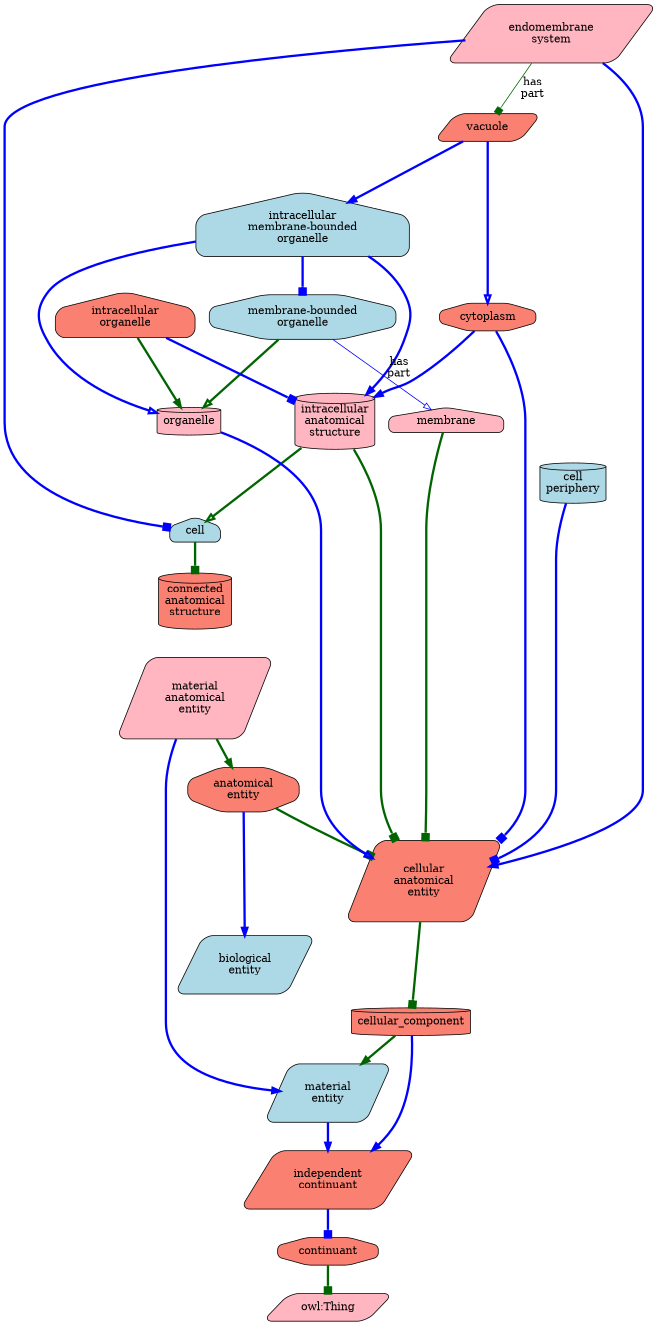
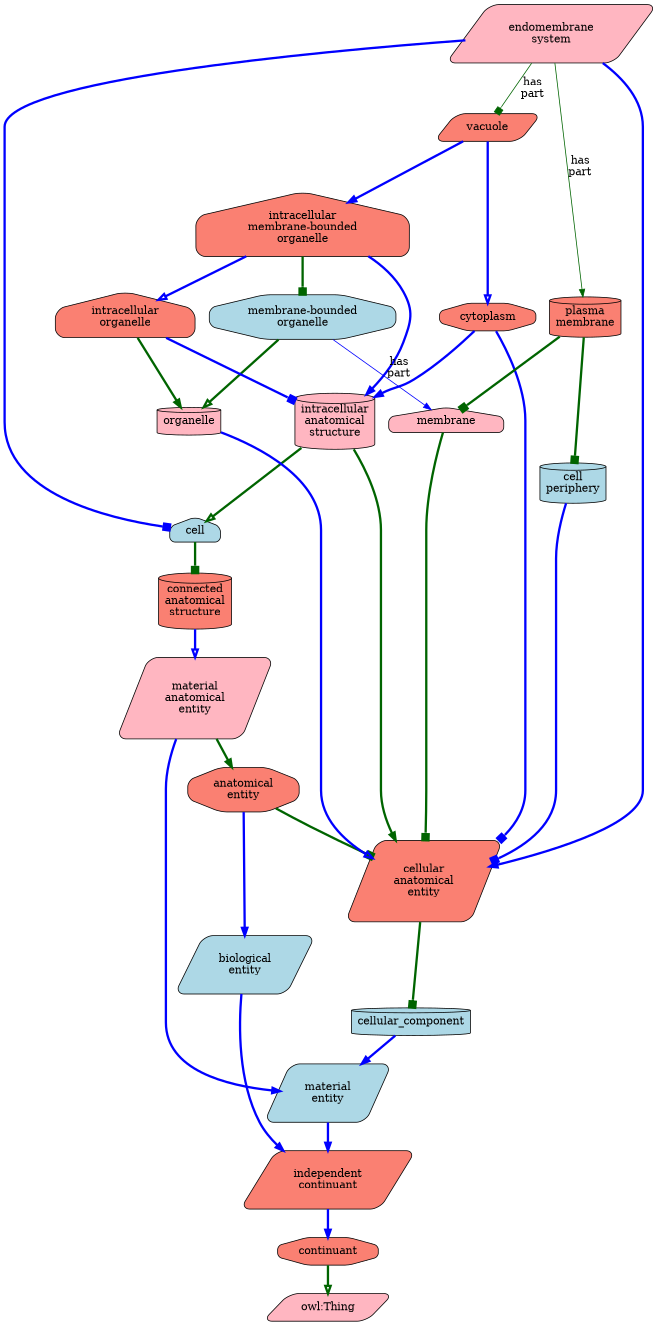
  digraph {
    node [fillcolor=salmon font=helvetica shape=parallelogram style="filled,rounded"]
    edge [arrowhead=box color=blue penwidth=3]
    n1 [label=continuant shape=octagon]
    n2 [fillcolor=lightpink label="owl:Thing"]
    n3 [label="independent\ncontinuant"]
    n4 [fillcolor=lightblue label="material\nentity"]
    n5 [label="anatomical\nentity" shape=octagon]
    n6 [fillcolor=lightblue label="biological\nentity"]
    n7 [label="cellular\nanatomical\nentity"]
    n8 [label="connected\nanatomical\nstructure" shape=cylinder]
    n9 [fillcolor=lightpink label="material\nanatomical\nentity"]
    n10 [fillcolor=lightblue label=cell shape=house]
-   n11 [label=cellular_component shape=cylinder]
+   n11 [fillcolor=lightblue label=cellular_component shape=cylinder]
    n12 [fillcolor=lightpink label="intracellular\nanatomical\nstructure" shape=cylinder]
    n13 [label=cytoplasm shape=octagon]
    n14 [label=vacuole]
-   n15 [fillcolor=lightblue label="intracellular\nmembrane-bounded\norganelle" shape=house]
+   n15 [label="intracellular\nmembrane-bounded\norganelle" shape=house]
    n16 [fillcolor=lightblue label="membrane-bounded\norganelle" shape=octagon]
    n17 [label="intracellular\norganelle" shape=house]
+   n18 [label="plasma\nmembrane" shape=cylinder]
    n19 [fillcolor=lightpink label=membrane shape=house]
    n20 [fillcolor=lightblue label="cell\nperiphery" shape=cylinder]
    n21 [fillcolor=lightpink label="endomembrane\nsystem"]
    n22 [fillcolor=lightpink label=organelle shape=cylinder]
-   n1 -> n2 [color=darkgreen]
-   n3 -> n1
+   n1 -> n2 [arrowhead=onormal color=darkgreen]
+   n3 -> n1 [arrowhead=normal]
    n4 -> n3 [arrowhead=normal]
    n5 -> n6 [arrowhead=normal]
    n5 -> n7 [color=darkgreen]
-   n11 -> n3 [arrowhead=normal]
+   n6 -> n3 [arrowhead=normal]
    n7 -> n11 [color=darkgreen]
+   n8 -> n9 [arrowhead=onormal]
    n9 -> n4 [arrowhead=normal]
    n9 -> n5 [arrowhead=normal color=darkgreen]
    n10 -> n8 [color=darkgreen]
-   n11 -> n4 [arrowhead=normal color=darkgreen]
-   n12 -> n7 [color=darkgreen]
+   n11 -> n4 [arrowhead=normal]
+   n12 -> n7 [arrowhead=normal color=darkgreen]
    n12 -> n10 [arrowhead=onormal color=darkgreen]
    n13 -> n7
    n13 -> n12 [arrowhead=normal]
    n14 -> n13 [arrowhead=onormal]
    n14 -> n15 [arrowhead=normal]
    n15 -> n12 [arrowhead=normal]
-   n15 -> n16
-   n15 -> n22 [arrowhead=onormal]
-   n16 -> n19 [arrowhead=onormal label="has\npart" penwidth=""]
+   n15 -> n16 [color=darkgreen]
+   n15 -> n17 [arrowhead=onormal]
+   n16 -> n19 [arrowhead=normal label="has\npart" penwidth=""]
    n16 -> n22 [arrowhead=onormal color=darkgreen]
    n17 -> n12
    n17 -> n22 [arrowhead=normal color=darkgreen]
+   n18 -> n19 [color=darkgreen]
+   n18 -> n20 [color=darkgreen]
    n19 -> n7 [color=darkgreen]
    n20 -> n7
    n21 -> n7 [arrowhead=normal]
    n21 -> n10
    n21 -> n14 [color=darkgreen label="has\npart" penwidth=""]
+   n21 -> n18 [arrowhead=normal color=darkgreen label="has\npart" penwidth=""]
    n22 -> n7 [arrowhead=onormal]
  }
